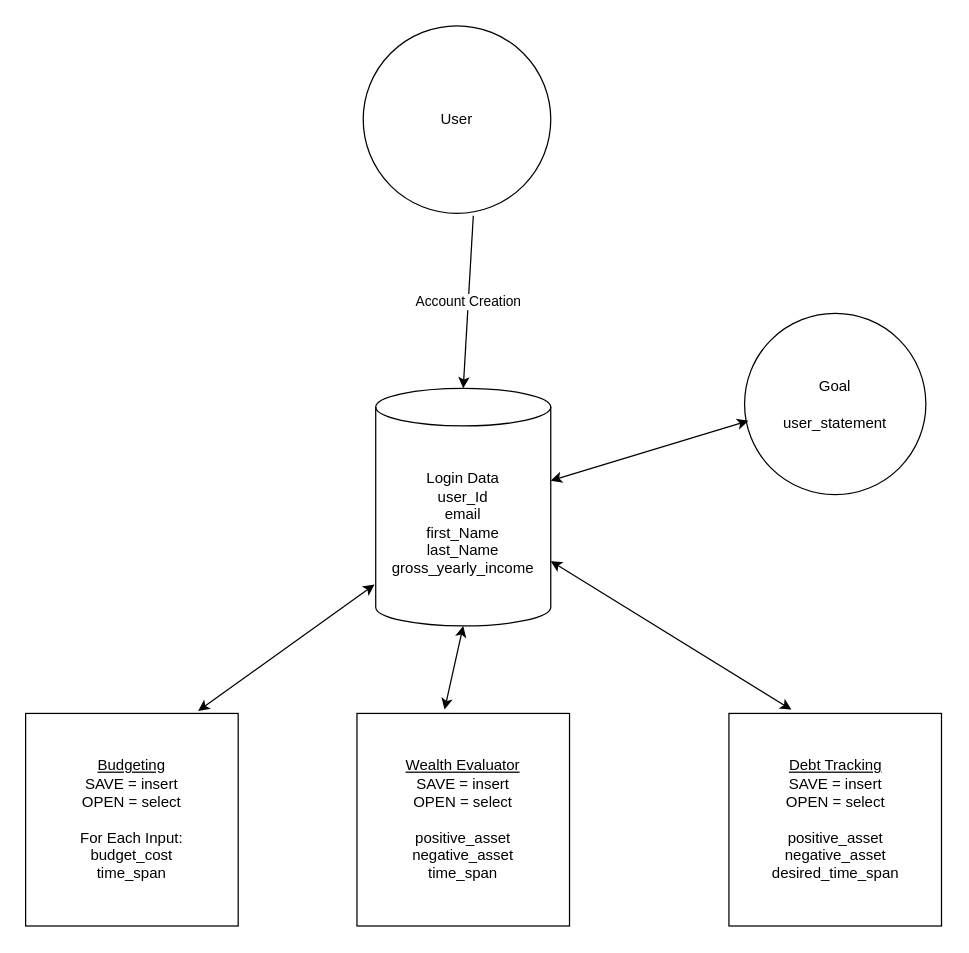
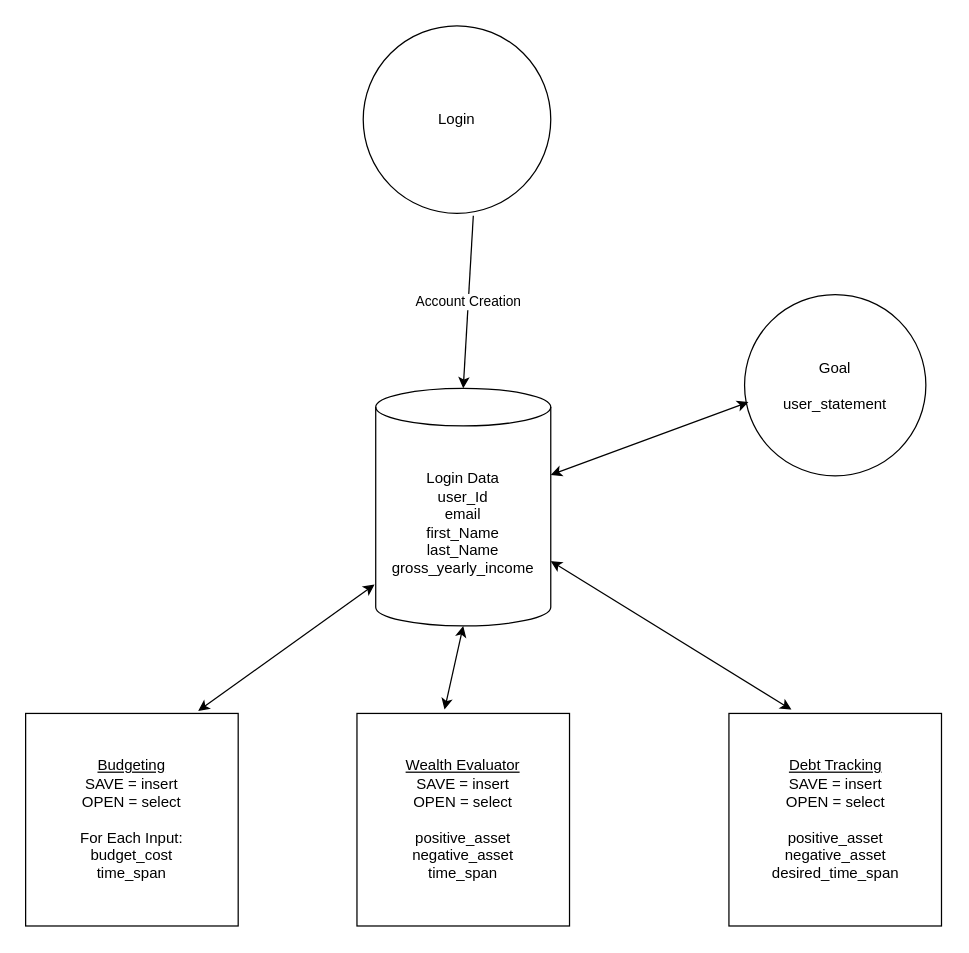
  <mxCell id="0" />
  <mxCell id="1" parent="0" />
- <mxCell id="2" value="User&lt;br&gt;" style="ellipse;whiteSpace=wrap;html=1;aspect=fixed;" parent="1" vertex="1"><mxGeometry x="290" y="20" width="150" height="150" as="geometry" /></mxCell>
+ <mxCell id="2" value="Login&lt;br&gt;" style="ellipse;whiteSpace=wrap;html=1;aspect=fixed;" parent="1" vertex="1"><mxGeometry x="290" y="20" width="150" height="150" as="geometry" /></mxCell>
  <mxCell id="3" value="Login Data&lt;br&gt;user_Id&lt;br&gt;email&lt;br&gt;first_Name&lt;br&gt;last_Name&lt;br&gt;gross_yearly_income" style="shape=cylinder3;whiteSpace=wrap;html=1;boundedLbl=1;backgroundOutline=1;size=15;" parent="1" vertex="1"><mxGeometry x="300" y="310" width="140" height="190" as="geometry" /></mxCell>
  <mxCell id="4" value="Account Creation" style="endArrow=classic;html=1;rounded=0;entryX=0.5;entryY=0;entryDx=0;entryDy=0;entryPerimeter=0;exitX=0.587;exitY=1.013;exitDx=0;exitDy=0;exitPerimeter=0;" parent="1" source="2" target="3" edge="1"><mxGeometry width="50" height="50" relative="1" as="geometry"><mxPoint x="490" y="460" as="sourcePoint" /><mxPoint x="580" y="400" as="targetPoint" /></mxGeometry></mxCell>
  <mxCell id="5" value="&lt;u&gt;Budgeting&lt;/u&gt;&lt;br&gt;SAVE = insert&lt;br&gt;OPEN = select&lt;br&gt;&lt;br&gt;For Each Input:&lt;br&gt;budget_cost&lt;br&gt;time_span" style="whiteSpace=wrap;html=1;aspect=fixed;" parent="1" vertex="1"><mxGeometry x="20" y="570" width="170" height="170" as="geometry" /></mxCell>
  <mxCell id="6" value="&lt;u&gt;Wealth Evaluator&lt;/u&gt;&lt;br&gt;SAVE = insert&lt;br&gt;OPEN = select&lt;br&gt;&lt;br&gt;positive_asset&lt;br&gt;negative_asset&lt;br&gt;time_span" style="whiteSpace=wrap;html=1;aspect=fixed;" parent="1" vertex="1"><mxGeometry x="285" y="570" width="170" height="170" as="geometry" /></mxCell>
  <mxCell id="7" value="&lt;u&gt;Debt Tracking&lt;br&gt;&lt;/u&gt;SAVE = insert&lt;br&gt;OPEN = select&lt;br&gt;&lt;br&gt;positive_asset&lt;br&gt;negative_asset&lt;br&gt;desired_time_span" style="whiteSpace=wrap;html=1;aspect=fixed;" parent="1" vertex="1"><mxGeometry x="582.5" y="570" width="170" height="170" as="geometry" /></mxCell>
  <mxCell id="8" value="" style="endArrow=classic;startArrow=classic;html=1;rounded=0;entryX=-0.007;entryY=0.826;entryDx=0;entryDy=0;entryPerimeter=0;exitX=0.812;exitY=-0.012;exitDx=0;exitDy=0;exitPerimeter=0;" parent="1" source="5" target="3" edge="1"><mxGeometry width="50" height="50" relative="1" as="geometry"><mxPoint x="200" y="520" as="sourcePoint" /><mxPoint x="250" y="470" as="targetPoint" /></mxGeometry></mxCell>
  <mxCell id="9" value="" style="endArrow=classic;startArrow=classic;html=1;rounded=0;entryX=0.5;entryY=1;entryDx=0;entryDy=0;entryPerimeter=0;exitX=0.412;exitY=-0.018;exitDx=0;exitDy=0;exitPerimeter=0;" parent="1" source="6" target="3" edge="1"><mxGeometry width="50" height="50" relative="1" as="geometry"><mxPoint x="274" y="601.02" as="sourcePoint" /><mxPoint x="394.98" y="490" as="targetPoint" /></mxGeometry></mxCell>
  <mxCell id="10" value="" style="endArrow=classic;startArrow=classic;html=1;rounded=0;exitX=0.294;exitY=-0.018;exitDx=0;exitDy=0;exitPerimeter=0;" parent="1" source="7" target="3" edge="1"><mxGeometry width="50" height="50" relative="1" as="geometry"><mxPoint x="480" y="555.02" as="sourcePoint" /><mxPoint x="600.98" y="444" as="targetPoint" /></mxGeometry></mxCell>
- <mxCell id="11" value="Goal&lt;br&gt;&lt;br&gt;user_statement" style="ellipse;whiteSpace=wrap;html=1;aspect=fixed;" parent="1" vertex="1"><mxGeometry x="595" y="250" width="145" height="145" as="geometry" /></mxCell>
+ <mxCell id="11" value="Goal&lt;br&gt;&lt;br&gt;user_statement" style="ellipse;whiteSpace=wrap;html=1;aspect=fixed;" parent="1" vertex="1"><mxGeometry x="595" y="235" width="145" height="145" as="geometry" /></mxCell>
  <mxCell id="12" value="" style="endArrow=classic;startArrow=classic;html=1;rounded=0;entryX=0.021;entryY=0.593;entryDx=0;entryDy=0;entryPerimeter=0;" parent="1" source="3" target="11" edge="1"><mxGeometry width="50" height="50" relative="1" as="geometry"><mxPoint x="540" y="380" as="sourcePoint" /><mxPoint x="590" y="330" as="targetPoint" /></mxGeometry></mxCell>
